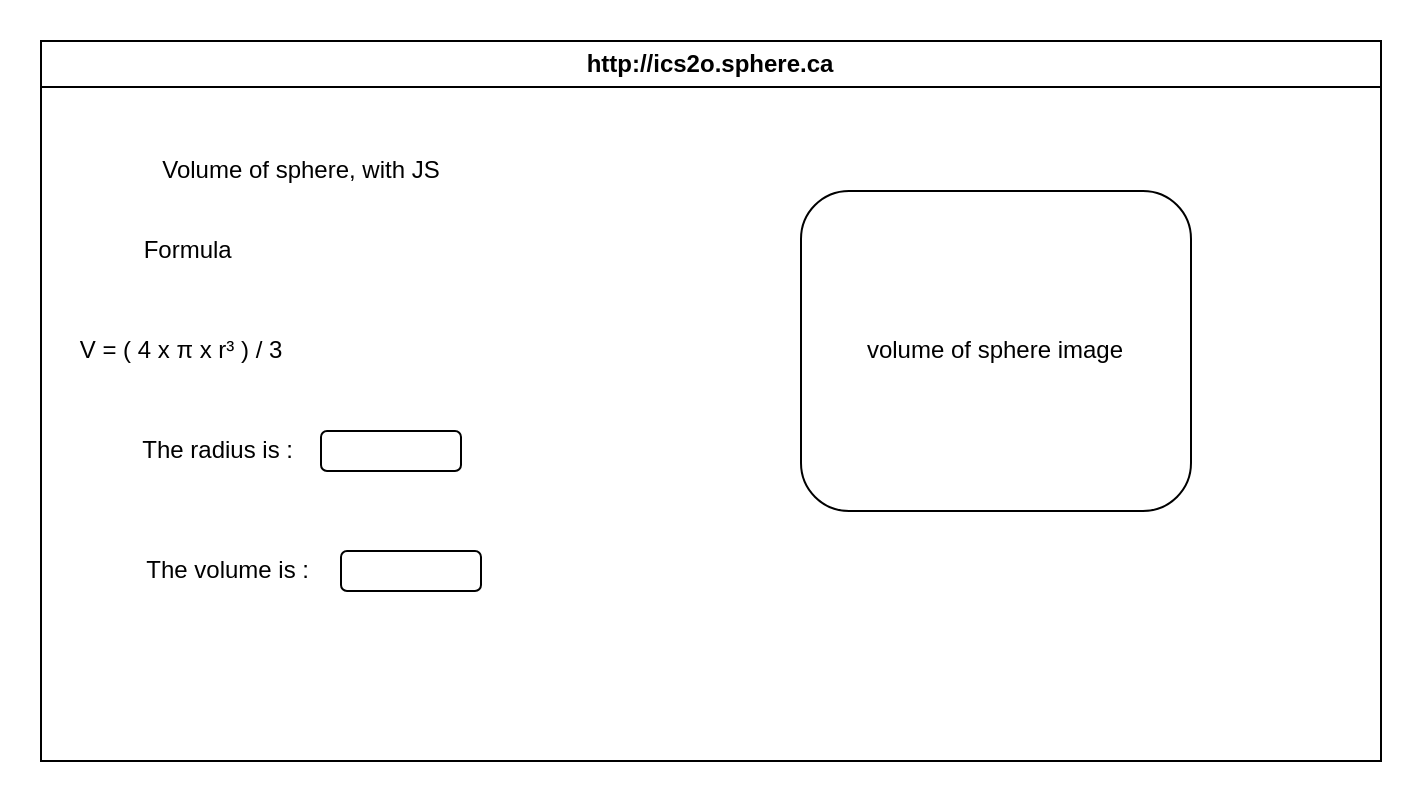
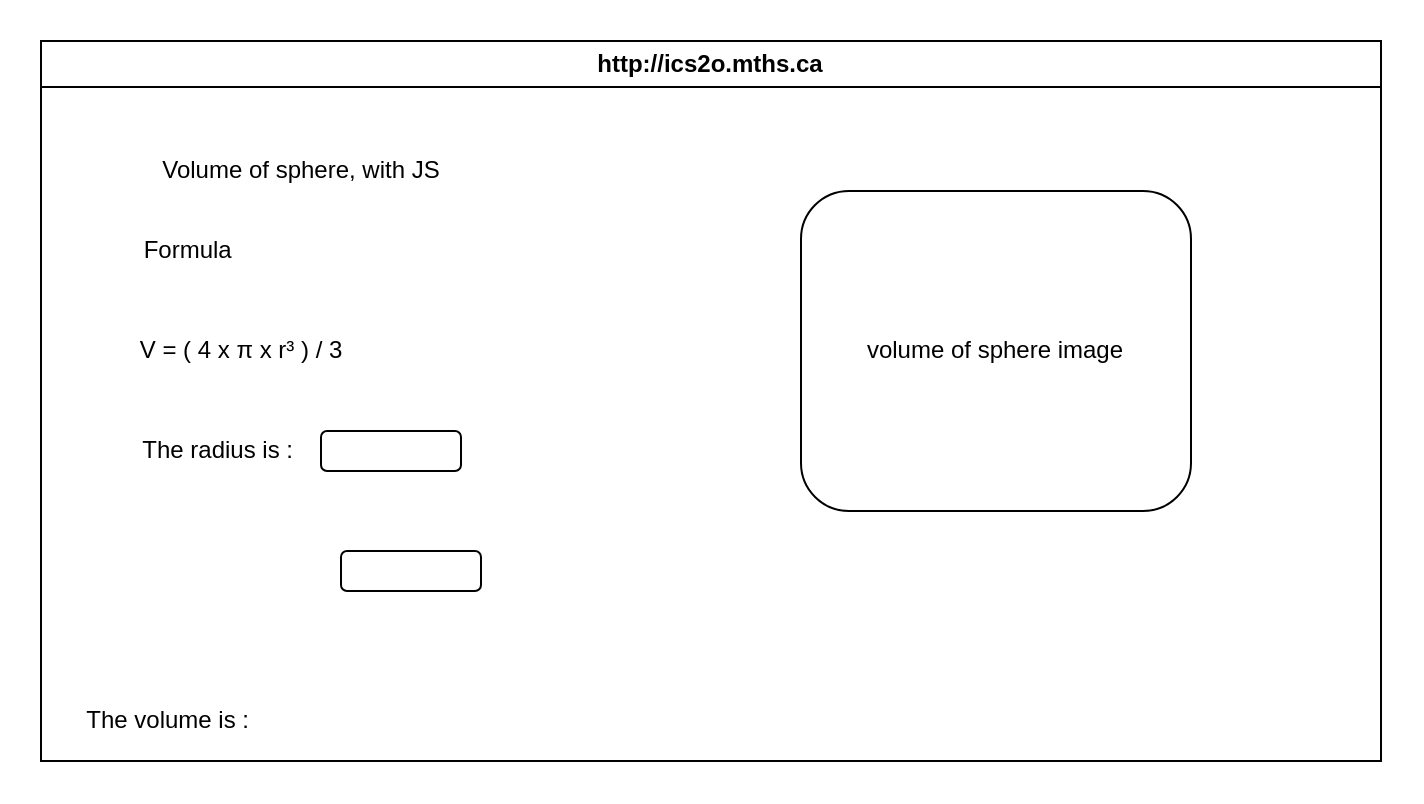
  <mxCell id="0" />
  <mxCell id="1" parent="0" />
- <mxCell id="2" value="http://ics2o.sphere.ca" style="swimlane;whiteSpace=wrap;html=1;" parent="1" vertex="1"><mxGeometry x="20" y="20" width="670" height="360" as="geometry" /></mxCell>
+ <mxCell id="2" value="http://ics2o.mths.ca" style="swimlane;whiteSpace=wrap;html=1;" parent="1" vertex="1"><mxGeometry x="20" y="20" width="670" height="360" as="geometry" /></mxCell>
  <mxCell id="3" value="Volume of sphere, with JS" style="text;html=1;align=center;verticalAlign=middle;resizable=0;points=[];autosize=1;strokeColor=none;fillColor=none;" vertex="1" parent="2"><mxGeometry x="50" y="50" width="160" height="30" as="geometry" /></mxCell>
  <mxCell id="4" value="Formula&amp;nbsp;" style="text;html=1;align=center;verticalAlign=middle;resizable=0;points=[];autosize=1;strokeColor=none;fillColor=none;" vertex="1" parent="2"><mxGeometry x="40" y="90" width="70" height="30" as="geometry" /></mxCell>
- <mxCell id="5" value="V = ( 4 x π x r³ ) / 3" style="text;html=1;align=center;verticalAlign=middle;resizable=0;points=[];autosize=1;strokeColor=none;fillColor=none;" vertex="1" parent="2"><mxGeometry x="10" y="140" width="120" height="30" as="geometry" /></mxCell>
+ <mxCell id="5" value="V = ( 4 x π x r³ ) / 3" style="text;html=1;align=center;verticalAlign=middle;resizable=0;points=[];autosize=1;strokeColor=none;fillColor=none;" vertex="1" parent="2"><mxGeometry x="40" y="140" width="120" height="30" as="geometry" /></mxCell>
  <mxCell id="6" value="The radius is :&amp;nbsp;" style="text;html=1;align=center;verticalAlign=middle;resizable=0;points=[];autosize=1;strokeColor=none;fillColor=none;" vertex="1" parent="2"><mxGeometry x="40" y="190" width="100" height="30" as="geometry" /></mxCell>
- <mxCell id="7" value="The volume is :&amp;nbsp;" style="text;html=1;align=center;verticalAlign=middle;resizable=0;points=[];autosize=1;strokeColor=none;fillColor=none;" vertex="1" parent="2"><mxGeometry x="40" y="250" width="110" height="30" as="geometry" /></mxCell>
+ <mxCell id="7" value="The volume is :&amp;nbsp;" style="text;html=1;align=center;verticalAlign=middle;resizable=0;points=[];autosize=1;strokeColor=none;fillColor=none;" vertex="1" parent="2"><mxGeometry x="10" y="325" width="110" height="30" as="geometry" /></mxCell>
  <mxCell id="8" value="" style="rounded=1;whiteSpace=wrap;html=1;" vertex="1" parent="2"><mxGeometry x="140" y="195" width="70" height="20" as="geometry" /></mxCell>
  <mxCell id="9" value="" style="rounded=1;whiteSpace=wrap;html=1;" vertex="1" parent="2"><mxGeometry x="150" y="255" width="70" height="20" as="geometry" /></mxCell>
  <mxCell id="10" value="volume of sphere image" style="rounded=1;whiteSpace=wrap;html=1;" vertex="1" parent="2"><mxGeometry x="380" y="75" width="195" height="160" as="geometry" /></mxCell>
